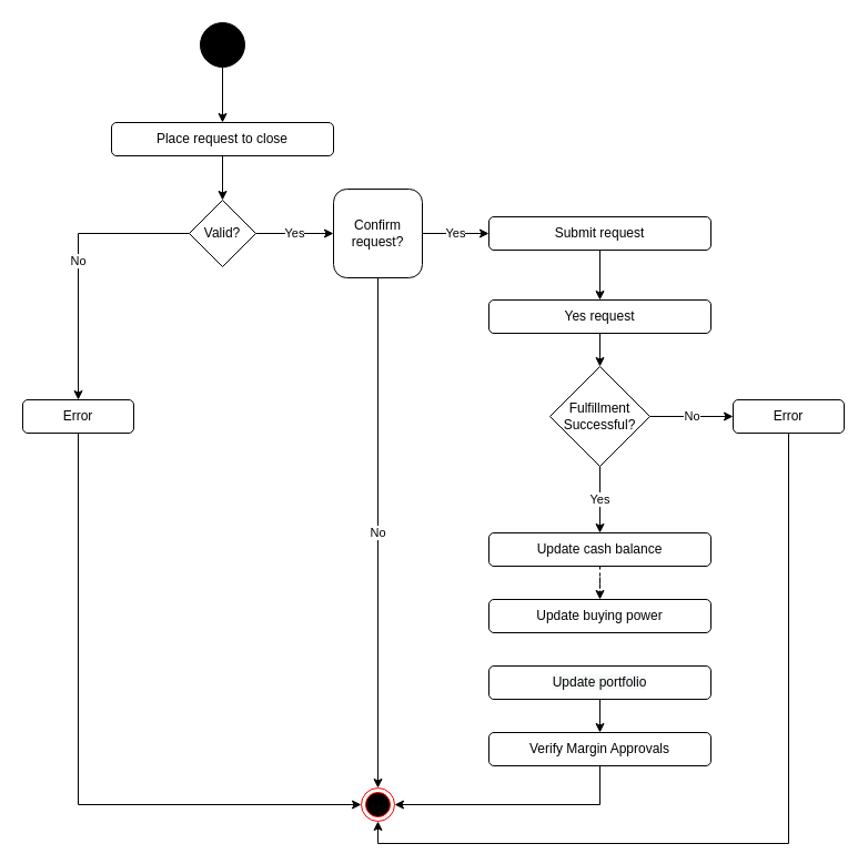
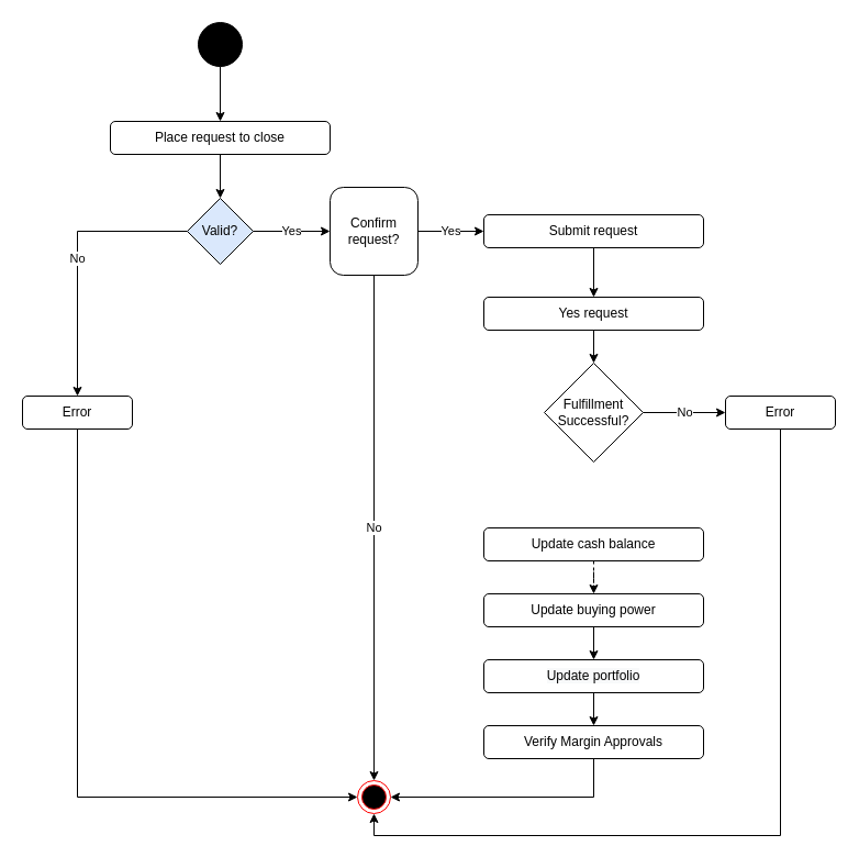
  <mxCell id="0" />
  <mxCell id="1" parent="0" />
  <mxCell id="2" value="" style="edgeStyle=orthogonalEdgeStyle;rounded=0;orthogonalLoop=1;jettySize=auto;html=1;" parent="1" source="3" target="5" edge="1"><mxGeometry relative="1" as="geometry" /></mxCell>
  <mxCell id="3" value="" style="ellipse;whiteSpace=wrap;html=1;aspect=fixed;fillColor=#000000;" parent="1" vertex="1"><mxGeometry x="180" y="20" width="40" height="40" as="geometry" /></mxCell>
  <mxCell id="4" value="" style="edgeStyle=orthogonalEdgeStyle;rounded=0;orthogonalLoop=1;jettySize=auto;html=1;" parent="1" source="5" target="7" edge="1"><mxGeometry relative="1" as="geometry" /></mxCell>
  <mxCell id="5" value="Place request to close" style="rounded=1;whiteSpace=wrap;html=1;fillColor=#FFFFFF;" parent="1" vertex="1"><mxGeometry x="100" y="110" width="200" height="30" as="geometry" /></mxCell>
  <mxCell id="6" value="No" style="edgeStyle=orthogonalEdgeStyle;rounded=0;orthogonalLoop=1;jettySize=auto;html=1;" parent="1" source="7" target="11" edge="1"><mxGeometry relative="1" as="geometry" /></mxCell>
- <mxCell id="7" value="Valid?" style="rhombus;whiteSpace=wrap;html=1;fillColor=#FFFFFF;" parent="1" vertex="1"><mxGeometry x="170" y="180" width="60" height="60" as="geometry" /></mxCell>
+ <mxCell id="7" value="Valid?" style="rhombus;whiteSpace=wrap;html=1;fillColor=#dae8fc;" parent="1" vertex="1"><mxGeometry x="170" y="180" width="60" height="60" as="geometry" /></mxCell>
  <mxCell id="8" value="" style="edgeStyle=orthogonalEdgeStyle;rounded=0;orthogonalLoop=1;jettySize=auto;html=1;entryX=0.5;entryY=0;entryDx=0;entryDy=0;dashed=1;" parent="1" source="14" target="17" edge="1"><mxGeometry relative="1" as="geometry"><mxPoint x="540" y="430" as="targetPoint" /></mxGeometry></mxCell>
  <mxCell id="9" value="" style="ellipse;html=1;shape=endState;fillColor=#000000;strokeColor=#ff0000;" parent="1" vertex="1"><mxGeometry x="325" y="710" width="30" height="30" as="geometry" /></mxCell>
  <mxCell id="10" style="edgeStyle=orthogonalEdgeStyle;rounded=0;orthogonalLoop=1;jettySize=auto;html=1;entryX=0;entryY=0.5;entryDx=0;entryDy=0;exitX=0.5;exitY=1;exitDx=0;exitDy=0;" parent="1" source="11" target="9" edge="1"><mxGeometry relative="1" as="geometry"><Array as="points"><mxPoint x="70" y="725" /></Array></mxGeometry></mxCell>
  <mxCell id="11" value="Error" style="rounded=1;whiteSpace=wrap;html=1;fillColor=#FFFFFF;" parent="1" vertex="1"><mxGeometry x="20" y="360" width="100" height="30" as="geometry" /></mxCell>
  <mxCell id="12" style="edgeStyle=orthogonalEdgeStyle;rounded=0;orthogonalLoop=1;jettySize=auto;html=1;entryX=1;entryY=0.5;entryDx=0;entryDy=0;exitX=0.5;exitY=1;exitDx=0;exitDy=0;" parent="1" source="15" target="9" edge="1"><mxGeometry relative="1" as="geometry"><mxPoint x="540" y="860" as="targetPoint" /><mxPoint x="540" y="840" as="sourcePoint" /><Array as="points" /></mxGeometry></mxCell>
  <mxCell id="13" value="Yes" style="edgeStyle=orthogonalEdgeStyle;rounded=0;orthogonalLoop=1;jettySize=auto;html=1;entryX=0;entryY=0.5;entryDx=0;entryDy=0;endArrow=classic;endFill=1;exitX=1;exitY=0.5;exitDx=0;exitDy=0;" parent="1" source="7" target="22" edge="1"><mxGeometry relative="1" as="geometry"><mxPoint x="440" y="95" as="targetPoint" /></mxGeometry></mxCell>
  <mxCell id="14" value="Update cash balance" style="rounded=1;whiteSpace=wrap;html=1;fillColor=#FFFFFF;" parent="1" vertex="1"><mxGeometry x="440" y="480" width="200" height="30" as="geometry" /></mxCell>
  <mxCell id="15" value="Verify Margin Approvals" style="rounded=1;whiteSpace=wrap;html=1;fillColor=#FFFFFF;" parent="1" vertex="1"><mxGeometry x="440" y="660" width="200" height="30" as="geometry" /></mxCell>
+ <mxCell id="16" value="" style="edgeStyle=orthogonalEdgeStyle;rounded=0;orthogonalLoop=1;jettySize=auto;html=1;" parent="1" source="17" target="24" edge="1"><mxGeometry relative="1" as="geometry" /></mxCell>
  <mxCell id="17" value="Update buying power" style="rounded=1;whiteSpace=wrap;html=1;fillColor=#FFFFFF;" parent="1" vertex="1"><mxGeometry x="440" y="540" width="200" height="30" as="geometry" /></mxCell>
  <mxCell id="18" value="" style="edgeStyle=orthogonalEdgeStyle;rounded=0;orthogonalLoop=1;jettySize=auto;html=1;entryX=0.5;entryY=0;entryDx=0;entryDy=0;" parent="1" source="19" target="26" edge="1"><mxGeometry relative="1" as="geometry"><mxPoint x="540" y="260" as="targetPoint" /></mxGeometry></mxCell>
  <mxCell id="19" value="Submit request" style="rounded=1;whiteSpace=wrap;html=1;fillColor=#FFFFFF;" parent="1" vertex="1"><mxGeometry x="440" y="195" width="200" height="30" as="geometry" /></mxCell>
  <mxCell id="20" value="Yes" style="edgeStyle=orthogonalEdgeStyle;rounded=0;orthogonalLoop=1;jettySize=auto;html=1;exitX=1;exitY=0.5;exitDx=0;exitDy=0;entryX=0;entryY=0.5;entryDx=0;entryDy=0;" parent="1" source="22" target="19" edge="1"><mxGeometry relative="1" as="geometry" /></mxCell>
  <mxCell id="21" value="No" style="edgeStyle=orthogonalEdgeStyle;rounded=0;orthogonalLoop=1;jettySize=auto;html=1;entryX=0.5;entryY=0;entryDx=0;entryDy=0;exitX=0.5;exitY=1;exitDx=0;exitDy=0;" parent="1" source="22" target="9" edge="1"><mxGeometry relative="1" as="geometry" /></mxCell>
  <mxCell id="22" value="&lt;span&gt;Confirm request?&lt;/span&gt;" style="whiteSpace=wrap;html=1;rounded=1;" parent="1" vertex="1"><mxGeometry x="300" y="170" width="80" height="80" as="geometry" /></mxCell>
  <mxCell id="23" value="" style="edgeStyle=orthogonalEdgeStyle;rounded=0;orthogonalLoop=1;jettySize=auto;html=1;" parent="1" source="24" target="15" edge="1"><mxGeometry relative="1" as="geometry" /></mxCell>
  <mxCell id="24" value="&#10;&#10;&lt;span style=&quot;color: rgb(0, 0, 0); font-family: helvetica; font-size: 12px; font-style: normal; font-weight: 400; letter-spacing: normal; text-align: center; text-indent: 0px; text-transform: none; word-spacing: 0px; background-color: rgb(248, 249, 250); display: inline; float: none;&quot;&gt;Update portfolio&lt;/span&gt;&#10;&#10;" style="rounded=1;whiteSpace=wrap;html=1;fillColor=#FFFFFF;" parent="1" vertex="1"><mxGeometry x="440" y="600" width="200" height="30" as="geometry" /></mxCell>
  <mxCell id="25" style="edgeStyle=orthogonalEdgeStyle;rounded=0;orthogonalLoop=1;jettySize=auto;html=1;entryX=0.5;entryY=0;entryDx=0;entryDy=0;" parent="1" source="26" target="29" edge="1"><mxGeometry relative="1" as="geometry" /></mxCell>
  <mxCell id="26" value="Yes request" style="rounded=1;whiteSpace=wrap;html=1;fillColor=#FFFFFF;" parent="1" vertex="1"><mxGeometry x="440" y="270" width="200" height="30" as="geometry" /></mxCell>
- <mxCell id="27" value="Yes" style="edgeStyle=orthogonalEdgeStyle;rounded=0;orthogonalLoop=1;jettySize=auto;html=1;entryX=0.5;entryY=0;entryDx=0;entryDy=0;" parent="1" source="29" target="14" edge="1"><mxGeometry relative="1" as="geometry" /></mxCell>
  <mxCell id="28" value="No" style="edgeStyle=orthogonalEdgeStyle;rounded=0;orthogonalLoop=1;jettySize=auto;html=1;entryX=0;entryY=0.5;entryDx=0;entryDy=0;" parent="1" source="29" target="32" edge="1"><mxGeometry relative="1" as="geometry" /></mxCell>
  <mxCell id="29" value="&lt;span&gt;Fulfillment Successful?&lt;/span&gt;" style="rhombus;whiteSpace=wrap;html=1;" parent="1" vertex="1"><mxGeometry x="495" y="330" width="90" height="90" as="geometry" /></mxCell>
  <mxCell id="30" style="edgeStyle=orthogonalEdgeStyle;rounded=0;orthogonalLoop=1;jettySize=auto;html=1;exitX=0.5;exitY=1;exitDx=0;exitDy=0;" parent="1" source="24" target="24" edge="1"><mxGeometry relative="1" as="geometry" /></mxCell>
  <mxCell id="31" style="edgeStyle=orthogonalEdgeStyle;rounded=0;orthogonalLoop=1;jettySize=auto;html=1;entryX=0.5;entryY=1;entryDx=0;entryDy=0;exitX=0.5;exitY=1;exitDx=0;exitDy=0;" parent="1" source="32" target="9" edge="1"><mxGeometry relative="1" as="geometry" /></mxCell>
  <mxCell id="32" value="Error" style="rounded=1;whiteSpace=wrap;html=1;fillColor=#FFFFFF;" parent="1" vertex="1"><mxGeometry x="660" y="360" width="100" height="30" as="geometry" /></mxCell>
